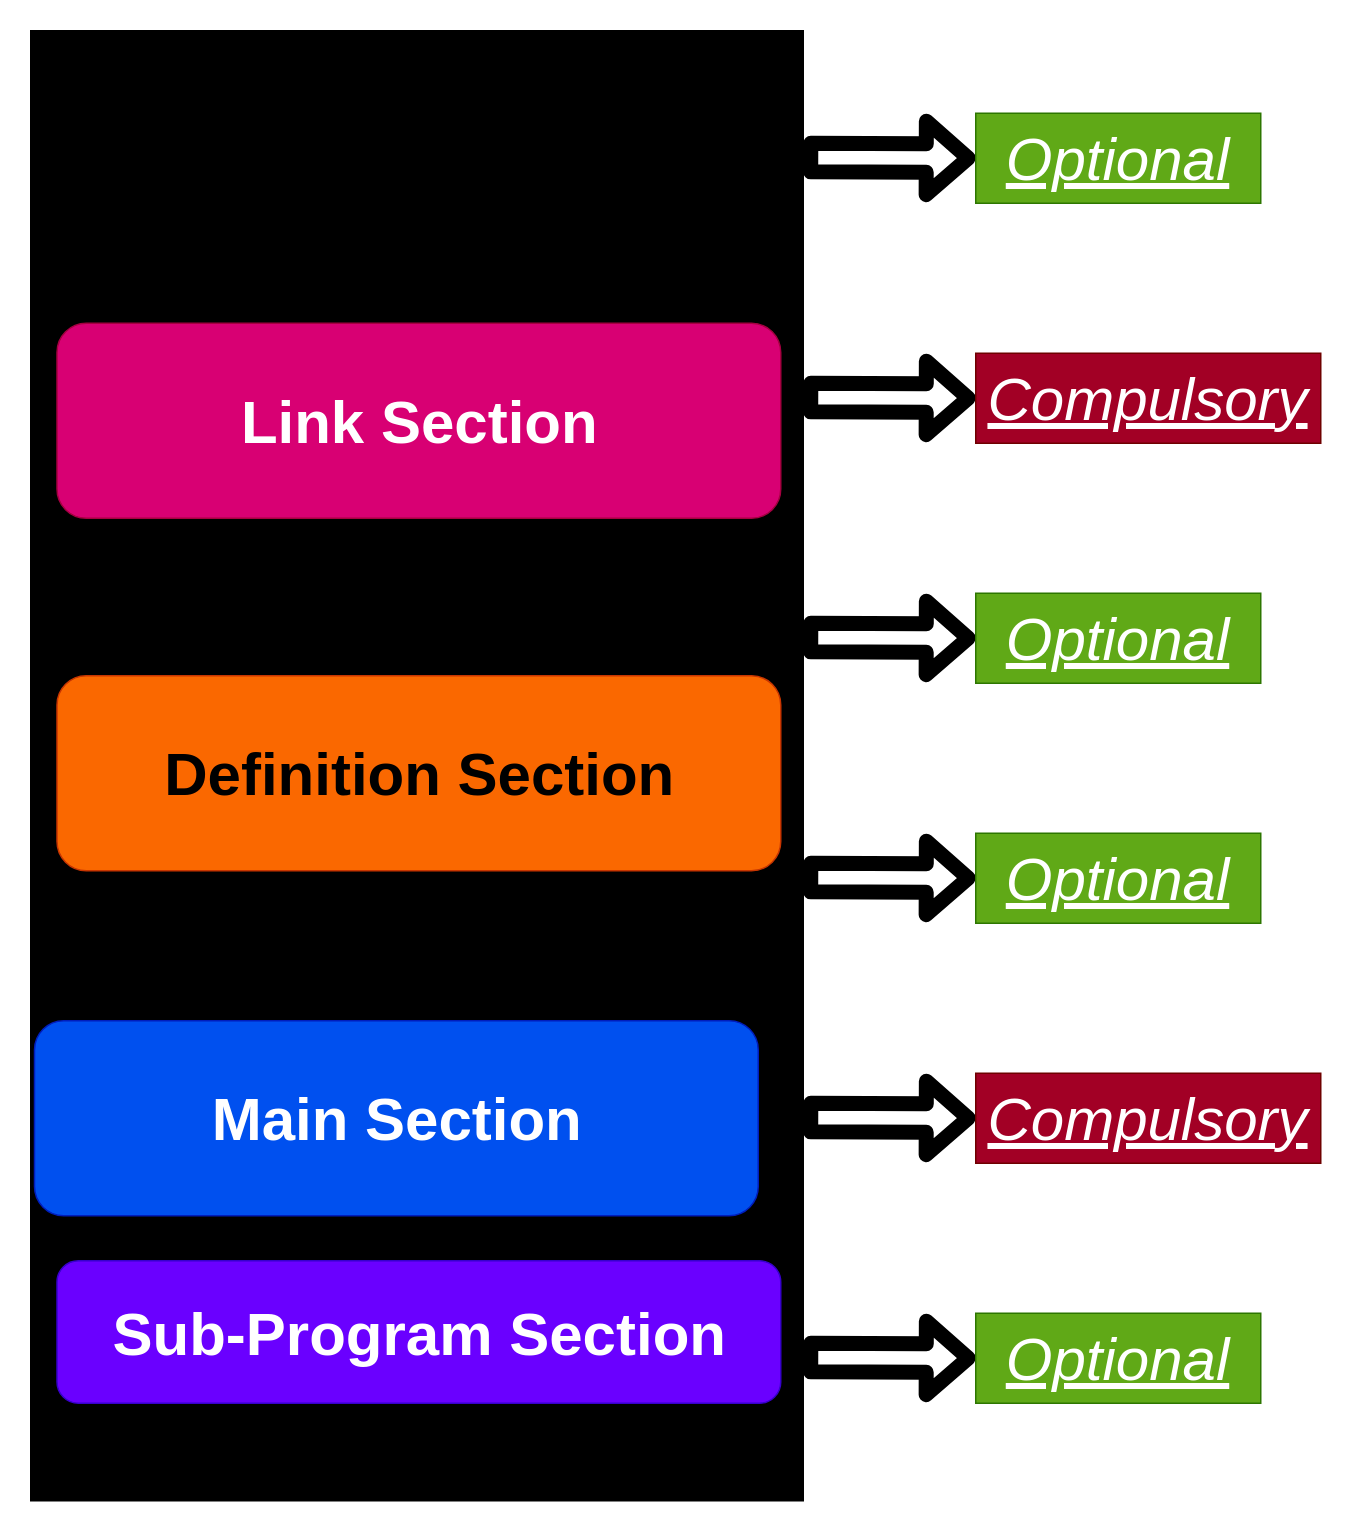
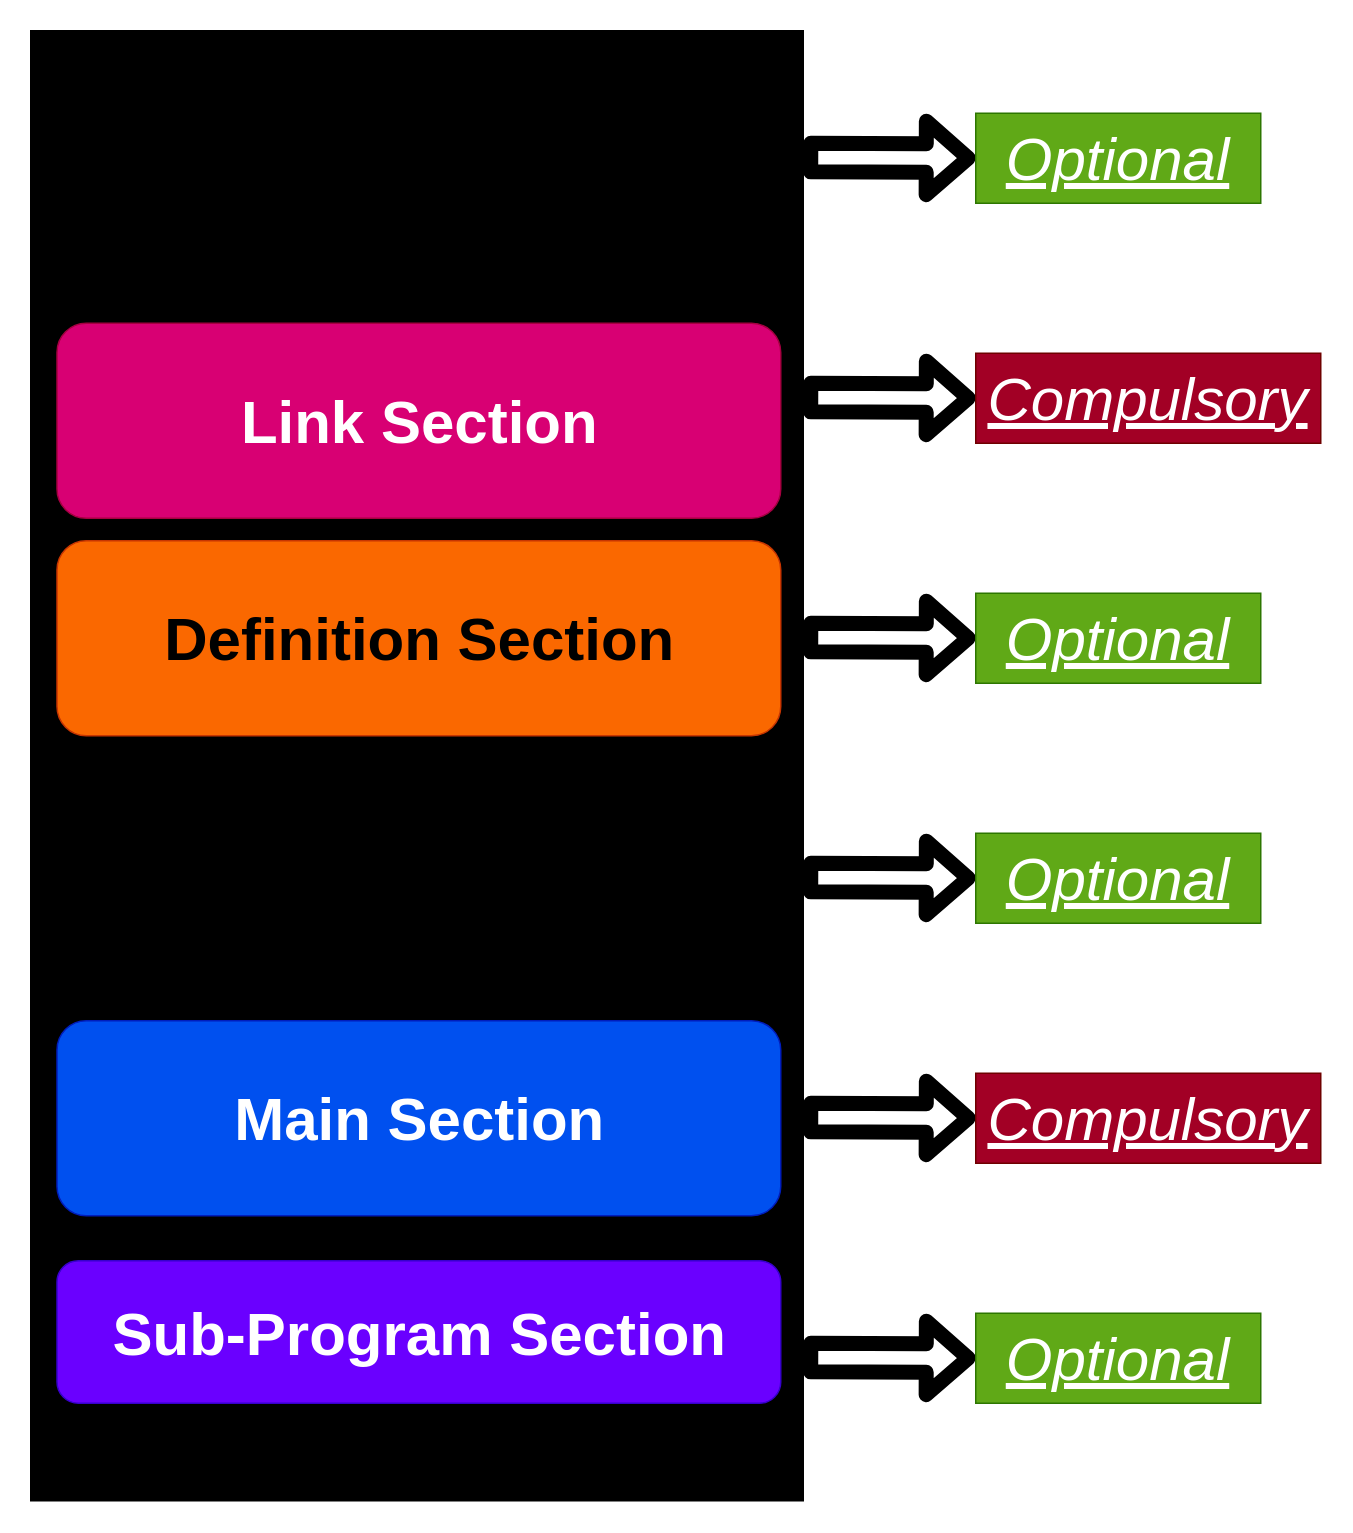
  <mxCell id="0" />
  <mxCell id="1" parent="0" />
  <mxCell id="2" value="" style="rounded=0;whiteSpace=wrap;html=1;fillColor=#000000;" vertex="1" parent="1"><mxGeometry x="20" y="20" width="515" height="980" as="geometry" /></mxCell>
  <mxCell id="3" value="&lt;font size=&quot;1&quot; style=&quot;&quot;&gt;&lt;b style=&quot;font-size: 40px;&quot;&gt;Link Section&lt;/b&gt;&lt;/font&gt;" style="rounded=1;whiteSpace=wrap;html=1;fillColor=#d80073;fontColor=#ffffff;strokeColor=#A50040;" vertex="1" parent="1"><mxGeometry x="37.5" y="215" width="482.5" height="130" as="geometry" /></mxCell>
- <mxCell id="4" value="&lt;font size=&quot;1&quot; style=&quot;&quot;&gt;&lt;b style=&quot;font-size: 40px;&quot;&gt;Definition Section&lt;br&gt;&lt;/b&gt;&lt;/font&gt;" style="rounded=1;whiteSpace=wrap;html=1;fillColor=#fa6800;fontColor=#000000;strokeColor=#C73500;" vertex="1" parent="1"><mxGeometry x="37.5" y="450" width="482.5" height="130" as="geometry" /></mxCell>
- <mxCell id="5" value="&lt;font size=&quot;1&quot; style=&quot;&quot;&gt;&lt;b style=&quot;font-size: 40px;&quot;&gt;Main Section&lt;br&gt;&lt;/b&gt;&lt;/font&gt;" style="rounded=1;whiteSpace=wrap;html=1;fillColor=#0050ef;fontColor=#ffffff;strokeColor=#001DBC;" vertex="1" parent="1"><mxGeometry x="22.5" y="680" width="482.5" height="130" as="geometry" /></mxCell>
+ <mxCell id="4" value="&lt;font size=&quot;1&quot; style=&quot;&quot;&gt;&lt;b style=&quot;font-size: 40px;&quot;&gt;Definition Section&lt;br&gt;&lt;/b&gt;&lt;/font&gt;" style="rounded=1;whiteSpace=wrap;html=1;fillColor=#fa6800;fontColor=#000000;strokeColor=#C73500;" vertex="1" parent="1"><mxGeometry x="37.5" y="360" width="482.5" height="130" as="geometry" /></mxCell>
+ <mxCell id="5" value="&lt;font size=&quot;1&quot; style=&quot;&quot;&gt;&lt;b style=&quot;font-size: 40px;&quot;&gt;Main Section&lt;br&gt;&lt;/b&gt;&lt;/font&gt;" style="rounded=1;whiteSpace=wrap;html=1;fillColor=#0050ef;fontColor=#ffffff;strokeColor=#001DBC;" vertex="1" parent="1"><mxGeometry x="37.5" y="680" width="482.5" height="130" as="geometry" /></mxCell>
  <mxCell id="6" value="&lt;font size=&quot;1&quot; style=&quot;&quot;&gt;&lt;b style=&quot;font-size: 40px;&quot;&gt;Sub-Program Section&lt;br&gt;&lt;/b&gt;&lt;/font&gt;" style="rounded=1;whiteSpace=wrap;html=1;fillColor=#6a00ff;fontColor=#ffffff;strokeColor=#3700CC;" vertex="1" parent="1"><mxGeometry x="37.5" y="840" width="482.5" height="95" as="geometry" /></mxCell>
  <mxCell id="7" value="" style="shape=flexArrow;endArrow=classic;html=1;fontSize=40;strokeWidth=10;" edge="1" parent="1"><mxGeometry width="50" height="50" relative="1" as="geometry"><mxPoint x="535" y="104.57" as="sourcePoint" /><mxPoint x="650" y="104.889" as="targetPoint" /></mxGeometry></mxCell>
  <mxCell id="8" value="&lt;u&gt;&lt;i&gt;Optional&lt;/i&gt;&lt;/u&gt;" style="rounded=0;whiteSpace=wrap;html=1;fontSize=40;fillColor=#60a917;fontColor=#ffffff;strokeColor=#2D7600;" vertex="1" parent="1"><mxGeometry x="650" y="75" width="190" height="60" as="geometry" /></mxCell>
  <mxCell id="9" value="" style="shape=flexArrow;endArrow=classic;html=1;fontSize=40;strokeWidth=10;" edge="1" parent="1"><mxGeometry width="50" height="50" relative="1" as="geometry"><mxPoint x="535" y="264.57" as="sourcePoint" /><mxPoint x="650" y="264.889" as="targetPoint" /></mxGeometry></mxCell>
  <mxCell id="10" value="&lt;u&gt;&lt;i&gt;Compulsory&lt;/i&gt;&lt;/u&gt;" style="rounded=0;whiteSpace=wrap;html=1;fontSize=40;fillColor=#a20025;fontColor=#ffffff;strokeColor=#6F0000;" vertex="1" parent="1"><mxGeometry x="650" y="235" width="230" height="60" as="geometry" /></mxCell>
  <mxCell id="11" value="" style="shape=flexArrow;endArrow=classic;html=1;fontSize=40;strokeWidth=10;" edge="1" parent="1"><mxGeometry width="50" height="50" relative="1" as="geometry"><mxPoint x="535" y="424.57" as="sourcePoint" /><mxPoint x="650" y="424.889" as="targetPoint" /></mxGeometry></mxCell>
  <mxCell id="12" value="&lt;u&gt;&lt;i&gt;Optional&lt;/i&gt;&lt;/u&gt;" style="rounded=0;whiteSpace=wrap;html=1;fontSize=40;fillColor=#60a917;fontColor=#ffffff;strokeColor=#2D7600;" vertex="1" parent="1"><mxGeometry x="650" y="395" width="190" height="60" as="geometry" /></mxCell>
  <mxCell id="13" value="" style="shape=flexArrow;endArrow=classic;html=1;fontSize=40;strokeWidth=10;" edge="1" parent="1"><mxGeometry width="50" height="50" relative="1" as="geometry"><mxPoint x="535" y="584.57" as="sourcePoint" /><mxPoint x="650" y="584.889" as="targetPoint" /></mxGeometry></mxCell>
  <mxCell id="14" value="&lt;u&gt;&lt;i&gt;Optional&lt;/i&gt;&lt;/u&gt;" style="rounded=0;whiteSpace=wrap;html=1;fontSize=40;fillColor=#60a917;fontColor=#ffffff;strokeColor=#2D7600;" vertex="1" parent="1"><mxGeometry x="650" y="555" width="190" height="60" as="geometry" /></mxCell>
  <mxCell id="15" value="" style="shape=flexArrow;endArrow=classic;html=1;fontSize=40;strokeWidth=10;" edge="1" parent="1"><mxGeometry width="50" height="50" relative="1" as="geometry"><mxPoint x="535" y="744.57" as="sourcePoint" /><mxPoint x="650" y="744.889" as="targetPoint" /></mxGeometry></mxCell>
  <mxCell id="16" value="" style="shape=flexArrow;endArrow=classic;html=1;fontSize=40;strokeWidth=10;" edge="1" parent="1"><mxGeometry width="50" height="50" relative="1" as="geometry"><mxPoint x="535" y="904.57" as="sourcePoint" /><mxPoint x="650" y="904.889" as="targetPoint" /></mxGeometry></mxCell>
  <mxCell id="17" value="&lt;u&gt;&lt;i&gt;Optional&lt;/i&gt;&lt;/u&gt;" style="rounded=0;whiteSpace=wrap;html=1;fontSize=40;fillColor=#60a917;fontColor=#ffffff;strokeColor=#2D7600;" vertex="1" parent="1"><mxGeometry x="650" y="875" width="190" height="60" as="geometry" /></mxCell>
  <mxCell id="18" value="&lt;u&gt;&lt;i&gt;Compulsory&lt;/i&gt;&lt;/u&gt;" style="rounded=0;whiteSpace=wrap;html=1;fontSize=40;fillColor=#a20025;fontColor=#ffffff;strokeColor=#6F0000;" vertex="1" parent="1"><mxGeometry x="650" y="715" width="230" height="60" as="geometry" /></mxCell>
